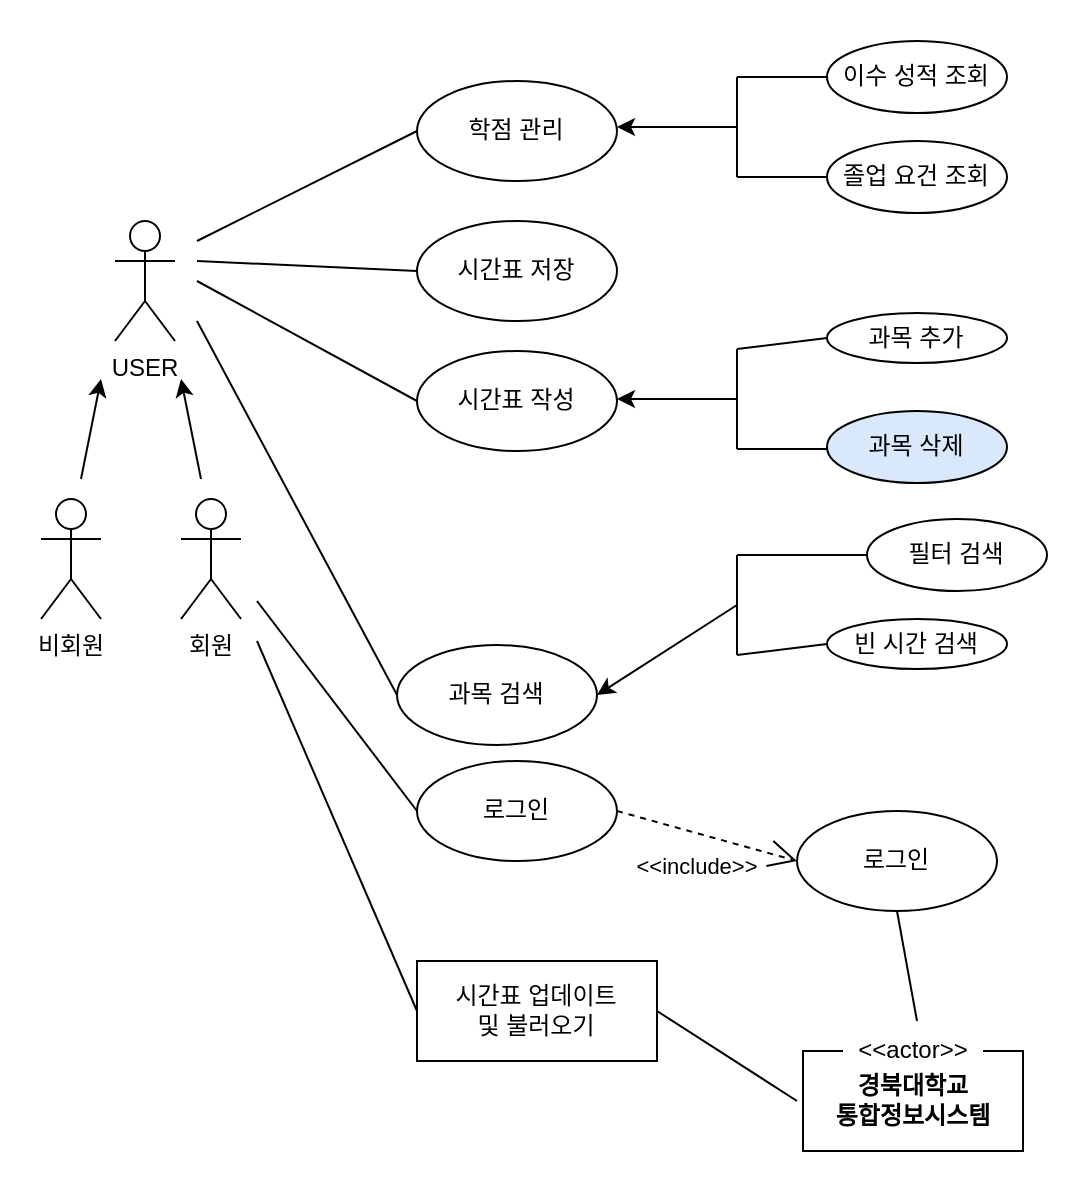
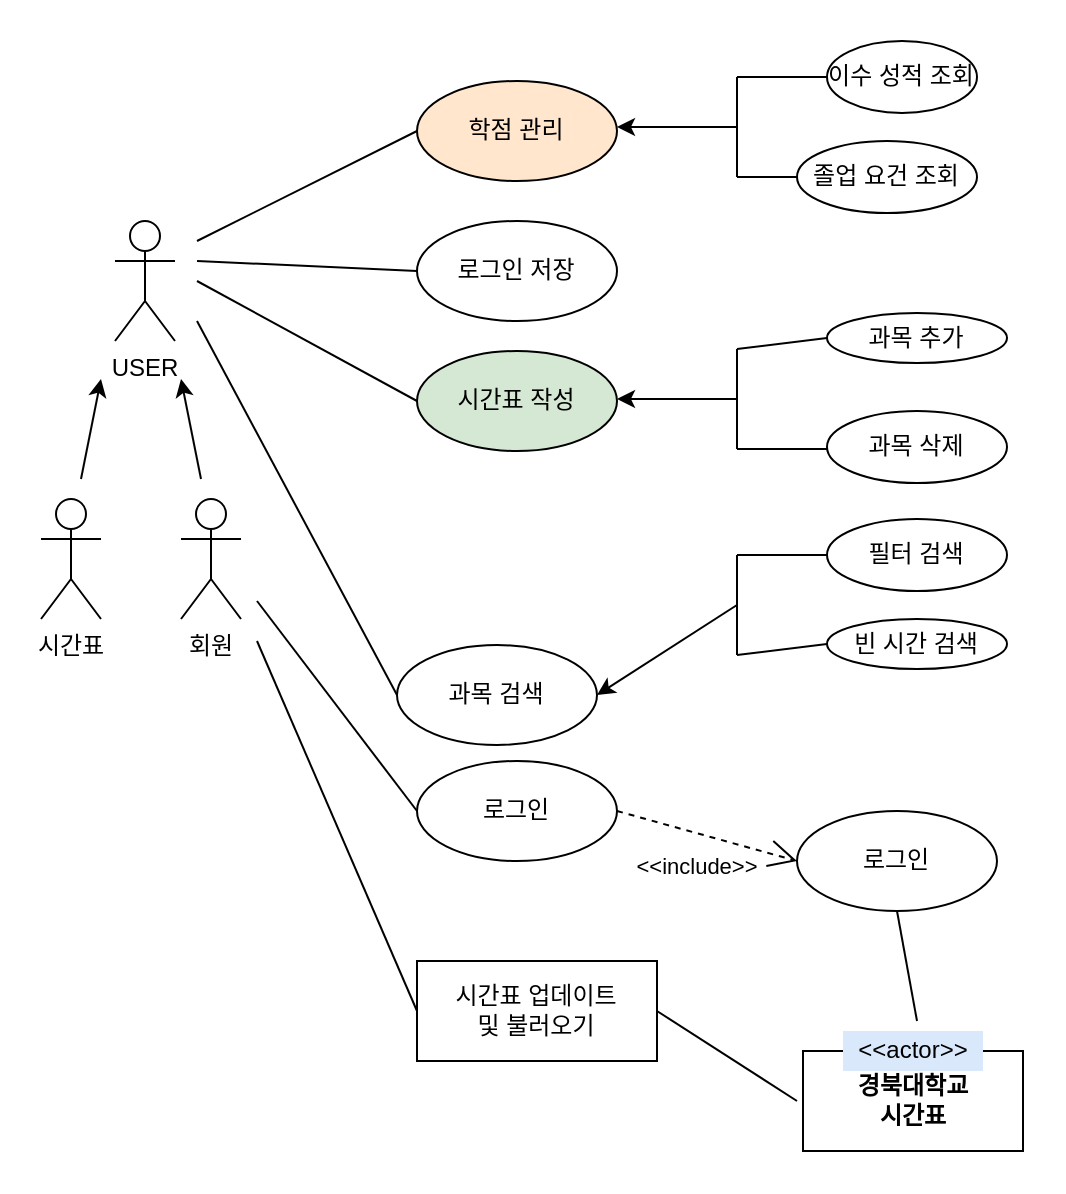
  <mxCell id="0" />
  <mxCell id="1" parent="0" />
- <mxCell id="2" value="비회원&lt;br&gt;" style="shape=umlActor;verticalLabelPosition=bottom;labelBackgroundColor=#ffffff;verticalAlign=top;html=1;outlineConnect=0;" vertex="1" parent="1"><mxGeometry x="20" y="249" width="30" height="60" as="geometry" /></mxCell>
+ <mxCell id="2" value="시간표&lt;br&gt;" style="shape=umlActor;verticalLabelPosition=bottom;labelBackgroundColor=#ffffff;verticalAlign=top;html=1;outlineConnect=0;" vertex="1" parent="1"><mxGeometry x="20" y="249" width="30" height="60" as="geometry" /></mxCell>
  <mxCell id="3" value="회원&lt;br&gt;" style="shape=umlActor;verticalLabelPosition=bottom;labelBackgroundColor=#ffffff;verticalAlign=top;html=1;outlineConnect=0;" vertex="1" parent="1"><mxGeometry x="90" y="249" width="30" height="60" as="geometry" /></mxCell>
  <mxCell id="4" value="USER" style="shape=umlActor;verticalLabelPosition=bottom;labelBackgroundColor=#ffffff;verticalAlign=top;html=1;outlineConnect=0;" vertex="1" parent="1"><mxGeometry x="57" y="110" width="30" height="60" as="geometry" /></mxCell>
  <mxCell id="5" value="" style="endArrow=classic;html=1;" edge="1" parent="1"><mxGeometry width="50" height="50" relative="1" as="geometry"><mxPoint x="40" y="239" as="sourcePoint" /><mxPoint x="50" y="189" as="targetPoint" /></mxGeometry></mxCell>
  <mxCell id="6" value="" style="endArrow=classic;html=1;" edge="1" parent="1"><mxGeometry width="50" height="50" relative="1" as="geometry"><mxPoint x="100" y="239" as="sourcePoint" /><mxPoint x="90" y="189" as="targetPoint" /></mxGeometry></mxCell>
- <mxCell id="7" value="시간표 저장&lt;br&gt;" style="ellipse;whiteSpace=wrap;html=1;" vertex="1" parent="1"><mxGeometry x="208" y="110" width="100" height="50" as="geometry" /></mxCell>
- <mxCell id="8" value="시간표 작성&lt;br&gt;" style="ellipse;whiteSpace=wrap;html=1;" vertex="1" parent="1"><mxGeometry x="208" y="175" width="100" height="50" as="geometry" /></mxCell>
+ <mxCell id="7" value="로그인 저장&lt;br&gt;" style="ellipse;whiteSpace=wrap;html=1;" vertex="1" parent="1"><mxGeometry x="208" y="110" width="100" height="50" as="geometry" /></mxCell>
+ <mxCell id="8" value="시간표 작성&lt;br&gt;" style="ellipse;whiteSpace=wrap;html=1;fillColor=#d5e8d4;" vertex="1" parent="1"><mxGeometry x="208" y="175" width="100" height="50" as="geometry" /></mxCell>
  <mxCell id="9" value="과목 검색&lt;br&gt;" style="ellipse;whiteSpace=wrap;html=1;" vertex="1" parent="1"><mxGeometry x="198" y="322" width="100" height="50" as="geometry" /></mxCell>
  <mxCell id="10" value="" style="endArrow=classic;html=1;entryX=1;entryY=0.5;entryDx=0;entryDy=0;" edge="1" parent="1" target="9"><mxGeometry width="50" height="50" relative="1" as="geometry"><mxPoint x="368" y="302" as="sourcePoint" /><mxPoint x="438" y="277" as="targetPoint" /></mxGeometry></mxCell>
  <mxCell id="11" value="" style="endArrow=none;html=1;" edge="1" parent="1"><mxGeometry width="50" height="50" relative="1" as="geometry"><mxPoint x="368" y="327" as="sourcePoint" /><mxPoint x="368" y="277" as="targetPoint" /></mxGeometry></mxCell>
- <mxCell id="12" value="필터 검색" style="ellipse;whiteSpace=wrap;html=1;" vertex="1" parent="1"><mxGeometry x="433" y="259" width="90" height="36" as="geometry" /></mxCell>
+ <mxCell id="12" value="필터 검색" style="ellipse;whiteSpace=wrap;html=1;" vertex="1" parent="1"><mxGeometry x="413" y="259" width="90" height="36" as="geometry" /></mxCell>
  <mxCell id="13" value="" style="endArrow=none;html=1;entryX=0;entryY=0.5;entryDx=0;entryDy=0;" edge="1" parent="1" target="12"><mxGeometry width="50" height="50" relative="1" as="geometry"><mxPoint x="368" y="277" as="sourcePoint" /><mxPoint x="428" y="377" as="targetPoint" /></mxGeometry></mxCell>
  <mxCell id="14" value="빈 시간 검색" style="ellipse;whiteSpace=wrap;html=1;" vertex="1" parent="1"><mxGeometry x="413" y="309" width="90" height="25" as="geometry" /></mxCell>
  <mxCell id="15" value="" style="endArrow=none;html=1;entryX=0;entryY=0.5;entryDx=0;entryDy=0;" edge="1" parent="1" target="14"><mxGeometry width="50" height="50" relative="1" as="geometry"><mxPoint x="368" y="327" as="sourcePoint" /><mxPoint x="413" y="357" as="targetPoint" /></mxGeometry></mxCell>
- <mxCell id="16" value="학점 관리&lt;br&gt;" style="ellipse;whiteSpace=wrap;html=1;" vertex="1" parent="1"><mxGeometry x="208" y="40" width="100" height="50" as="geometry" /></mxCell>
+ <mxCell id="16" value="학점 관리&lt;br&gt;" style="ellipse;whiteSpace=wrap;html=1;fillColor=#ffe6cc;" vertex="1" parent="1"><mxGeometry x="208" y="40" width="100" height="50" as="geometry" /></mxCell>
  <mxCell id="17" value="" style="endArrow=classic;html=1;entryX=1;entryY=0.5;entryDx=0;entryDy=0;" edge="1" parent="1"><mxGeometry width="50" height="50" relative="1" as="geometry"><mxPoint x="368" y="63" as="sourcePoint" /><mxPoint x="308" y="63" as="targetPoint" /></mxGeometry></mxCell>
  <mxCell id="18" value="" style="endArrow=none;html=1;" edge="1" parent="1"><mxGeometry width="50" height="50" relative="1" as="geometry"><mxPoint x="368" y="88" as="sourcePoint" /><mxPoint x="368" y="38" as="targetPoint" /></mxGeometry></mxCell>
- <mxCell id="19" value="이수 성적 조회&lt;br&gt;" style="ellipse;whiteSpace=wrap;html=1;" vertex="1" parent="1"><mxGeometry x="413" y="20" width="90" height="36" as="geometry" /></mxCell>
+ <mxCell id="19" value="이수 성적 조회&lt;br&gt;" style="ellipse;whiteSpace=wrap;html=1;" vertex="1" parent="1"><mxGeometry x="413" y="20" width="75" height="36" as="geometry" /></mxCell>
  <mxCell id="20" value="" style="endArrow=none;html=1;entryX=0;entryY=0.5;entryDx=0;entryDy=0;" edge="1" target="19" parent="1"><mxGeometry width="50" height="50" relative="1" as="geometry"><mxPoint x="368" y="38" as="sourcePoint" /><mxPoint x="428" y="138" as="targetPoint" /></mxGeometry></mxCell>
- <mxCell id="21" value="졸업 요건 조회" style="ellipse;whiteSpace=wrap;html=1;" vertex="1" parent="1"><mxGeometry x="413" y="70" width="90" height="36" as="geometry" /></mxCell>
+ <mxCell id="21" value="졸업 요건 조회" style="ellipse;whiteSpace=wrap;html=1;" vertex="1" parent="1"><mxGeometry x="398" y="70" width="90" height="36" as="geometry" /></mxCell>
  <mxCell id="22" value="" style="endArrow=none;html=1;entryX=0;entryY=0.5;entryDx=0;entryDy=0;" edge="1" target="21" parent="1"><mxGeometry width="50" height="50" relative="1" as="geometry"><mxPoint x="368" y="88" as="sourcePoint" /><mxPoint x="413" y="118" as="targetPoint" /></mxGeometry></mxCell>
  <mxCell id="23" value="" style="endArrow=none;html=1;entryX=0;entryY=0.5;entryDx=0;entryDy=0;" edge="1" parent="1" target="16"><mxGeometry width="50" height="50" relative="1" as="geometry"><mxPoint x="98" y="120" as="sourcePoint" /><mxPoint x="198" y="100" as="targetPoint" /></mxGeometry></mxCell>
  <mxCell id="24" value="" style="endArrow=none;html=1;entryX=0;entryY=0.5;entryDx=0;entryDy=0;" edge="1" parent="1" target="7"><mxGeometry width="50" height="50" relative="1" as="geometry"><mxPoint x="98" y="130" as="sourcePoint" /><mxPoint x="215" y="107.5" as="targetPoint" /></mxGeometry></mxCell>
  <mxCell id="25" value="" style="endArrow=none;html=1;entryX=0;entryY=0.5;entryDx=0;entryDy=0;" edge="1" parent="1" target="8"><mxGeometry width="50" height="50" relative="1" as="geometry"><mxPoint x="98" y="140" as="sourcePoint" /><mxPoint x="215" y="170" as="targetPoint" /></mxGeometry></mxCell>
  <mxCell id="26" value="" style="endArrow=none;html=1;entryX=0;entryY=0.5;entryDx=0;entryDy=0;" edge="1" parent="1" target="9"><mxGeometry width="50" height="50" relative="1" as="geometry"><mxPoint x="98" y="160" as="sourcePoint" /><mxPoint x="215" y="232" as="targetPoint" /></mxGeometry></mxCell>
  <mxCell id="27" value="" style="endArrow=classic;html=1;entryX=1;entryY=0.5;entryDx=0;entryDy=0;" edge="1" parent="1"><mxGeometry width="50" height="50" relative="1" as="geometry"><mxPoint x="368" y="199" as="sourcePoint" /><mxPoint x="308" y="199" as="targetPoint" /></mxGeometry></mxCell>
  <mxCell id="28" value="" style="endArrow=none;html=1;" edge="1" parent="1"><mxGeometry width="50" height="50" relative="1" as="geometry"><mxPoint x="368" y="224" as="sourcePoint" /><mxPoint x="368" y="174" as="targetPoint" /></mxGeometry></mxCell>
  <mxCell id="29" value="과목 추가" style="ellipse;whiteSpace=wrap;html=1;" vertex="1" parent="1"><mxGeometry x="413" y="156" width="90" height="25" as="geometry" /></mxCell>
  <mxCell id="30" value="" style="endArrow=none;html=1;entryX=0;entryY=0.5;entryDx=0;entryDy=0;" edge="1" target="29" parent="1"><mxGeometry width="50" height="50" relative="1" as="geometry"><mxPoint x="368" y="174" as="sourcePoint" /><mxPoint x="428" y="274" as="targetPoint" /></mxGeometry></mxCell>
- <mxCell id="31" value="과목 삭제" style="ellipse;whiteSpace=wrap;html=1;fillColor=#dae8fc;" vertex="1" parent="1"><mxGeometry x="413" y="205" width="90" height="36" as="geometry" /></mxCell>
+ <mxCell id="31" value="과목 삭제" style="ellipse;whiteSpace=wrap;html=1;" vertex="1" parent="1"><mxGeometry x="413" y="205" width="90" height="36" as="geometry" /></mxCell>
  <mxCell id="32" value="" style="endArrow=none;html=1;entryX=0;entryY=0.5;entryDx=0;entryDy=0;" edge="1" parent="1"><mxGeometry width="50" height="50" relative="1" as="geometry"><mxPoint x="368" y="224" as="sourcePoint" /><mxPoint x="413" y="224" as="targetPoint" /></mxGeometry></mxCell>
  <mxCell id="33" value="" style="endArrow=none;html=1;exitX=0;exitY=0.5;exitDx=0;exitDy=0;" edge="1" parent="1" source="34"><mxGeometry width="50" height="50" relative="1" as="geometry"><mxPoint x="188" y="390" as="sourcePoint" /><mxPoint x="128" y="300" as="targetPoint" /></mxGeometry></mxCell>
  <mxCell id="34" value="로그인" style="ellipse;whiteSpace=wrap;html=1;" vertex="1" parent="1"><mxGeometry x="208" y="380" width="100" height="50" as="geometry" /></mxCell>
  <mxCell id="35" value="시간표 업데이트&lt;br&gt;및 불러오기&lt;br&gt;" style="whiteSpace=wrap;html=1;rounded=0;" vertex="1" parent="1"><mxGeometry x="208" y="480" width="120" height="50" as="geometry" /></mxCell>
  <mxCell id="36" value="" style="endArrow=none;html=1;exitX=0;exitY=0.5;exitDx=0;exitDy=0;" edge="1" parent="1" source="35"><mxGeometry width="50" height="50" relative="1" as="geometry"><mxPoint x="208" y="485" as="sourcePoint" /><mxPoint x="128" y="320" as="targetPoint" /></mxGeometry></mxCell>
  <mxCell id="37" value="로그인" style="ellipse;whiteSpace=wrap;html=1;" vertex="1" parent="1"><mxGeometry x="398" y="405" width="100" height="50" as="geometry" /></mxCell>
  <mxCell id="38" value="&amp;lt;&amp;lt;include&amp;gt;&amp;gt;&lt;br&gt;&lt;br&gt;" style="endArrow=open;endSize=12;dashed=1;html=1;exitX=1;exitY=0.5;exitDx=0;exitDy=0;entryX=0;entryY=0.5;entryDx=0;entryDy=0;" edge="1" parent="1" source="34" target="37"><mxGeometry x="0.026" y="-23" width="160" relative="1" as="geometry"><mxPoint x="428" y="490" as="sourcePoint" /><mxPoint x="588" y="490" as="targetPoint" /><mxPoint as="offset" /></mxGeometry></mxCell>
  <mxCell id="39" value="" style="group" vertex="1" connectable="0" parent="1"><mxGeometry x="401" y="515" width="110" height="60" as="geometry" /></mxCell>
- <mxCell id="40" value="&lt;b&gt;경북대학교&lt;br&gt;통합정보시스템&lt;/b&gt;&lt;br&gt;" style="html=1;" vertex="1" parent="39"><mxGeometry y="10" width="110" height="50" as="geometry" /></mxCell>
- <mxCell id="41" value="&amp;lt;&amp;lt;actor&amp;gt;&amp;gt;" style="html=1;strokeColor=none;" vertex="1" parent="39"><mxGeometry x="20" width="70" height="20" as="geometry" /></mxCell>
+ <mxCell id="40" value="&lt;b&gt;경북대학교&lt;br&gt;시간표&lt;/b&gt;&lt;br&gt;" style="html=1;" vertex="1" parent="39"><mxGeometry y="10" width="110" height="50" as="geometry" /></mxCell>
+ <mxCell id="41" value="&amp;lt;&amp;lt;actor&amp;gt;&amp;gt;" style="html=1;strokeColor=none;fillColor=#dae8fc;" vertex="1" parent="39"><mxGeometry x="20" width="70" height="20" as="geometry" /></mxCell>
  <mxCell id="42" value="" style="endArrow=none;html=1;entryX=0.5;entryY=1;entryDx=0;entryDy=0;" edge="1" parent="1" target="37"><mxGeometry width="50" height="50" relative="1" as="geometry"><mxPoint x="458" y="510" as="sourcePoint" /><mxPoint x="378" y="620" as="targetPoint" /></mxGeometry></mxCell>
  <mxCell id="43" value="" style="endArrow=none;html=1;entryX=1;entryY=0.5;entryDx=0;entryDy=0;" edge="1" parent="1" target="35"><mxGeometry width="50" height="50" relative="1" as="geometry"><mxPoint x="398" y="550" as="sourcePoint" /><mxPoint x="323" y="550" as="targetPoint" /></mxGeometry></mxCell>
